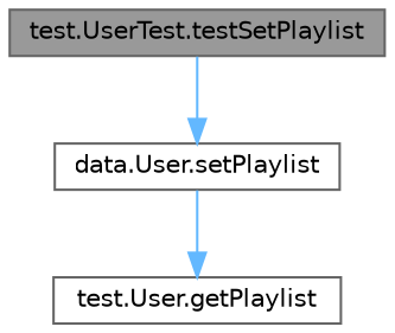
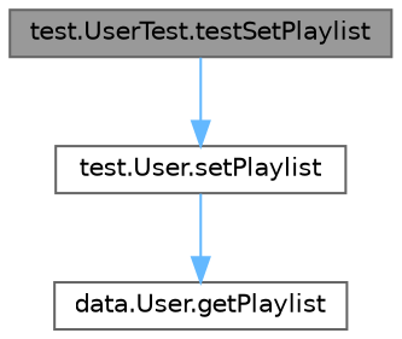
  digraph {
    rankdir=TB
    node [color=grey40 fillcolor=white fontname=Helvetica fontsize=10 shape=box style=filled]
    edge [color=steelblue1 fontname=Helvetica fontsize=10 labelfontname=Helvetica labelfontsize=10 style=solid]
    n1 [color=gray40 fillcolor=grey60 fontcolor=black height=0.2 label="test.UserTest.testSetPlaylist" width=0.4]
-   n2 [height=0.2 label="data.User.setPlaylist" width=0.4]
-   n3 [height=0.2 label="test.User.getPlaylist" width=0.4]
+   n2 [height=0.2 label="test.User.setPlaylist" width=0.4]
+   n3 [height=0.2 label="data.User.getPlaylist" width=0.4]
    n1 -> n2
    n2 -> n3
  }
